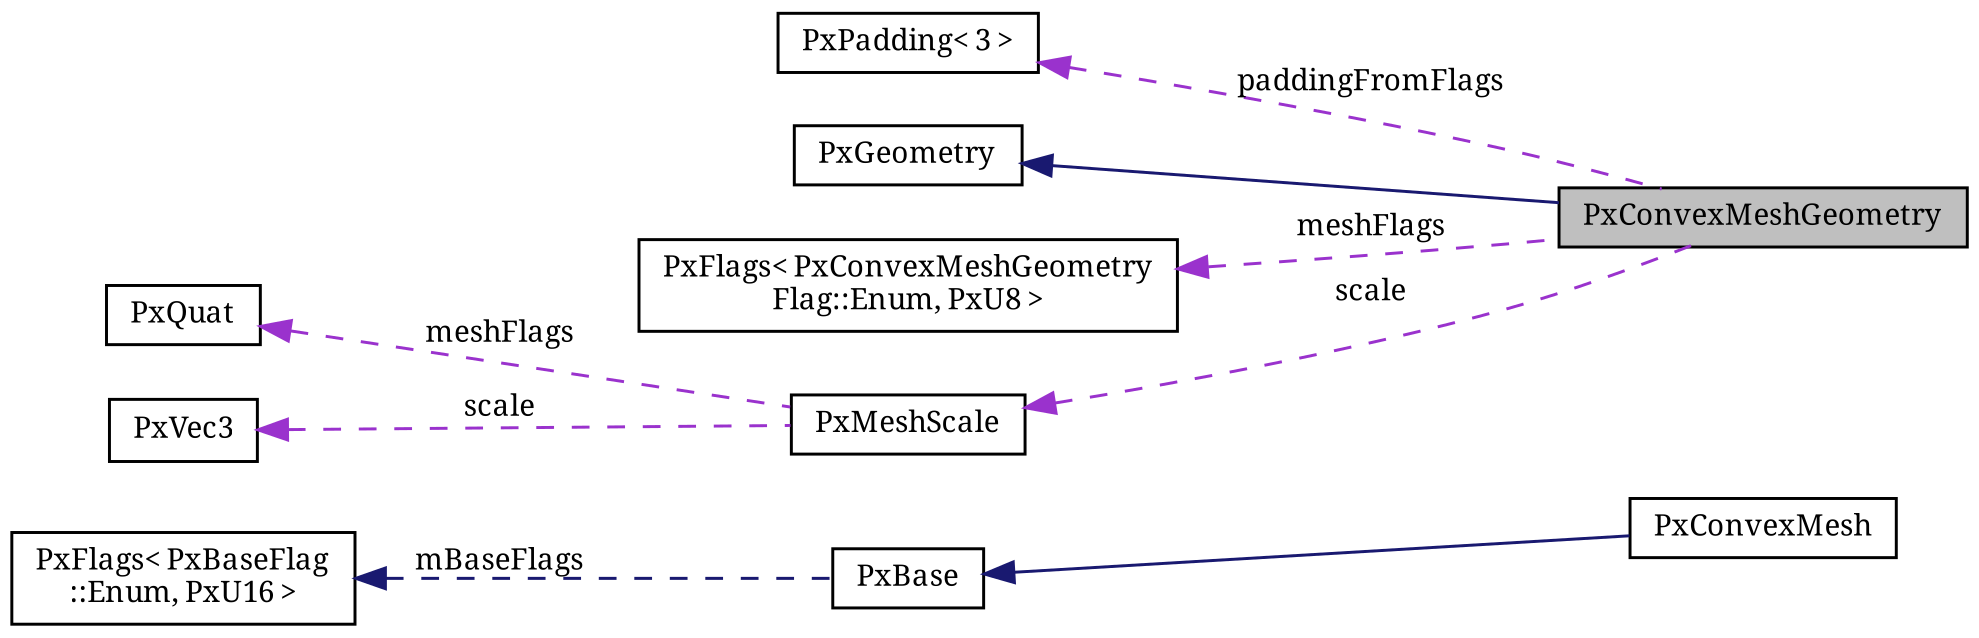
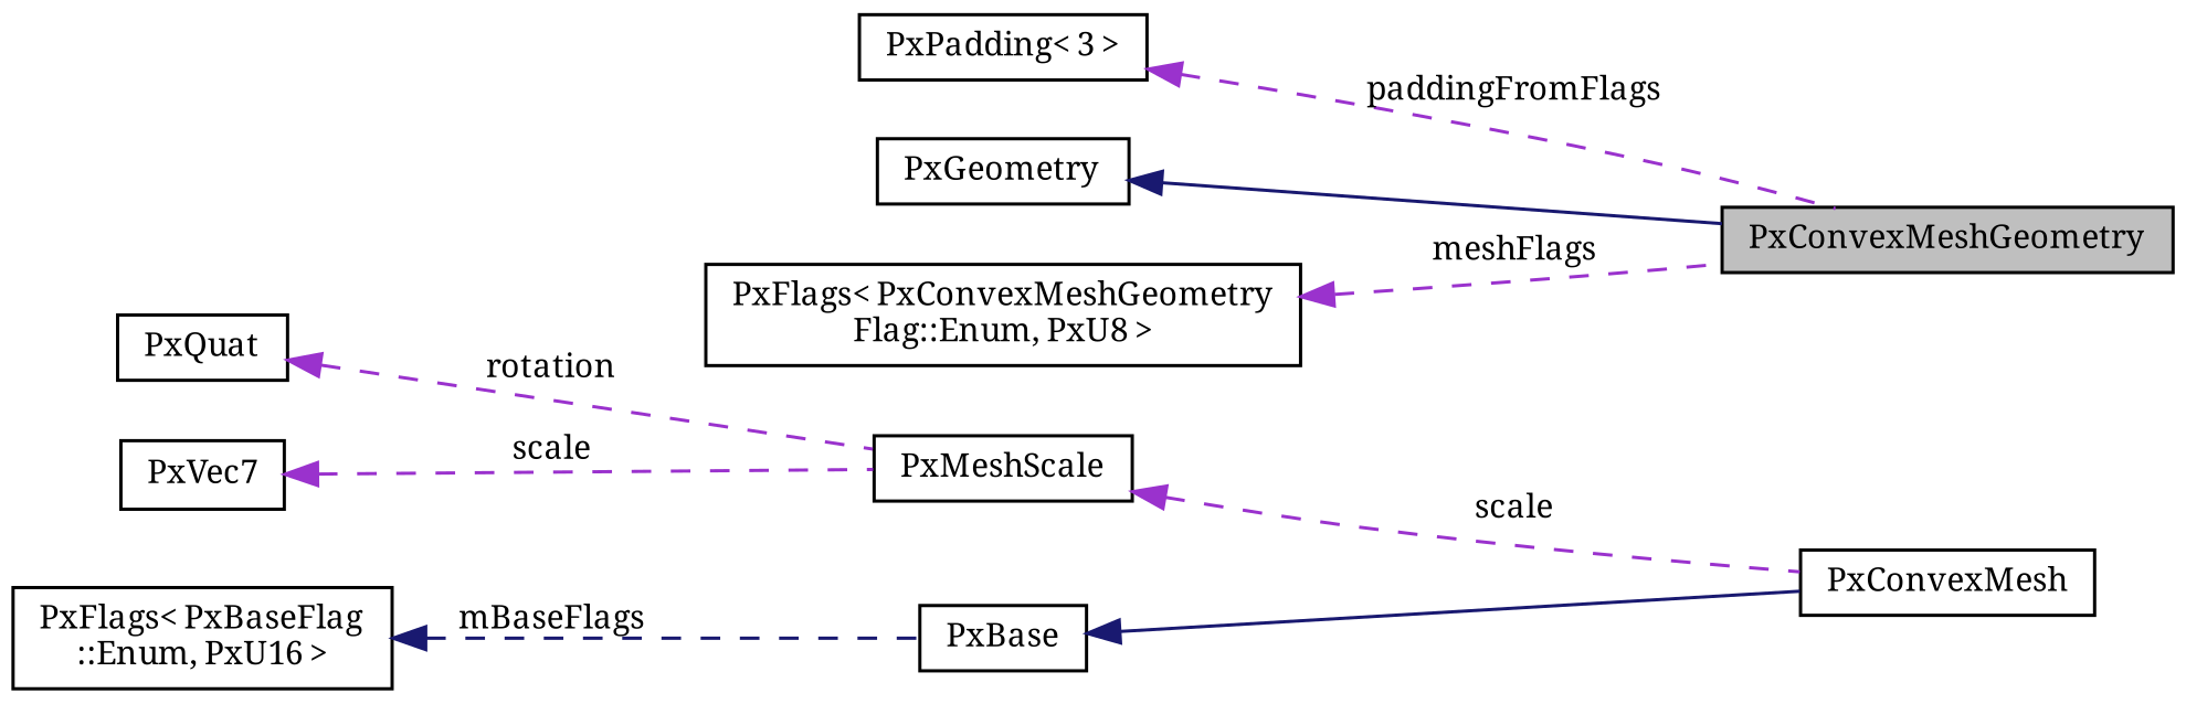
  digraph {
    fontname="Noto Serif"
    rankdir=LR
    node [color=black fillcolor=white fontname="Noto Serif" fontsize=10 shape=record style=filled]
    edge [color=darkorchid3 dir=back fontname="Noto Serif" fontsize=10 labelfontname=Helvetica labelfontsize=10 style=dashed]
    n1 [fillcolor=grey75 fontcolor=black height=0.2 label=PxConvexMeshGeometry width=0.4]
    n2 [height=0.2 label=PxGeometry width=0.4]
    n3 [height=0.2 label="PxFlags\< PxConvexMeshGeometry\lFlag::Enum, PxU8 \>" width=0.4]
    n4 [height=0.2 label=PxMeshScale width=0.4]
-   n5 [height=0.2 label=PxVec3 width=0.4]
+   n5 [height=0.2 label=PxVec7 width=0.4]
    n6 [height=0.2 label=PxQuat width=0.4]
    n7 [height=0.2 label="PxPadding\< 3 \>" width=0.4]
    n8 [height=0.2 label=PxConvexMesh width=0.4]
    n9 [height=0.2 label=PxBase width=0.4]
    n10 [height=0.2 label="PxFlags\< PxBaseFlag\l::Enum, PxU16 \>" width=0.4]
    n2 -> n1 [color=midnightblue style=solid]
    n3 -> n1 [label=" meshFlags"]
-   n4 -> n1 [label=" scale"]
+   n4 -> n8 [label=" scale"]
    n5 -> n4 [label=" scale"]
-   n6 -> n4 [label=" meshFlags"]
+   n6 -> n4 [label=" rotation"]
    n7 -> n1 [label=" paddingFromFlags"]
    n9 -> n8 [color=midnightblue style=solid]
    n10 -> n9 [color=midnightblue label=" mBaseFlags"]
  }
